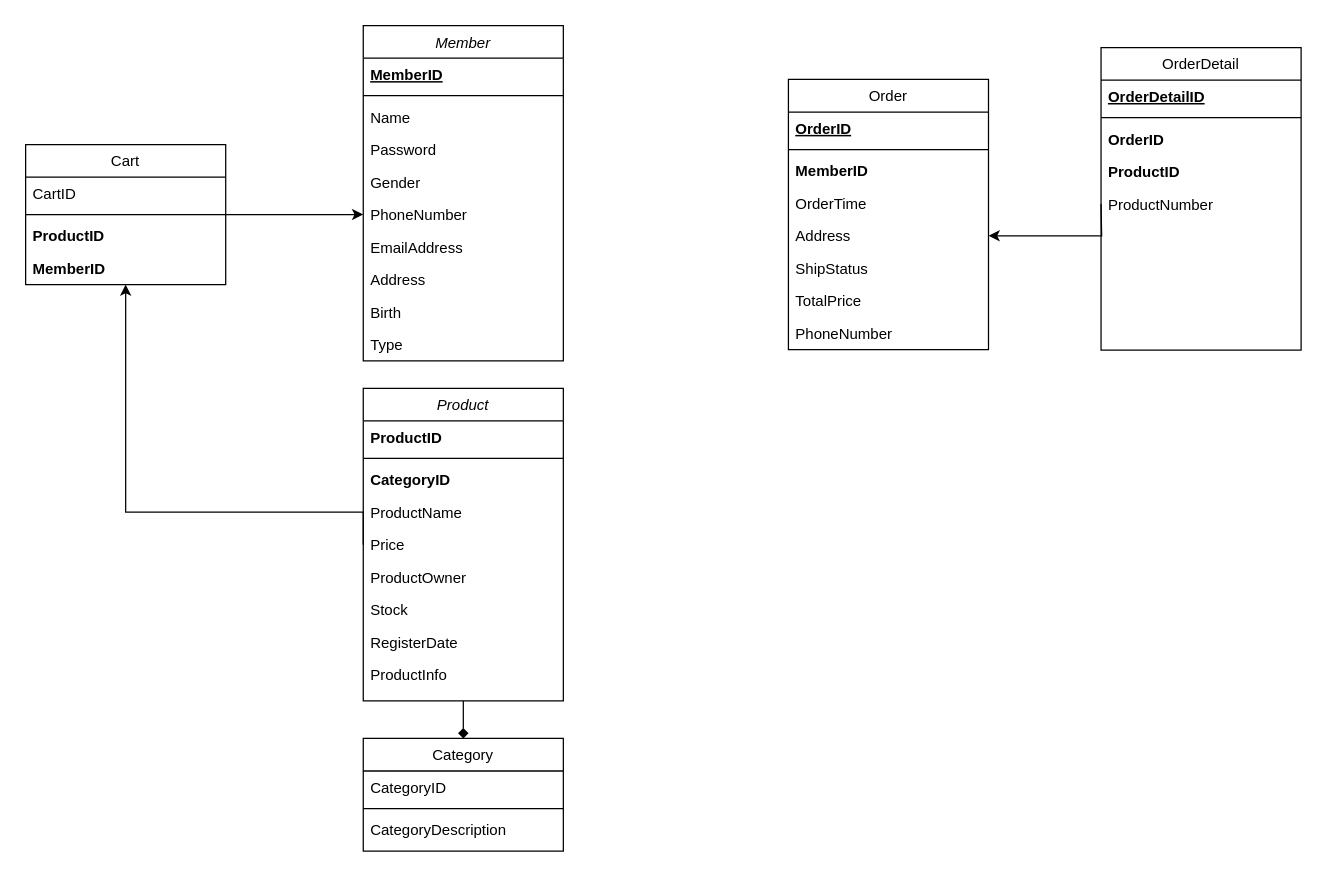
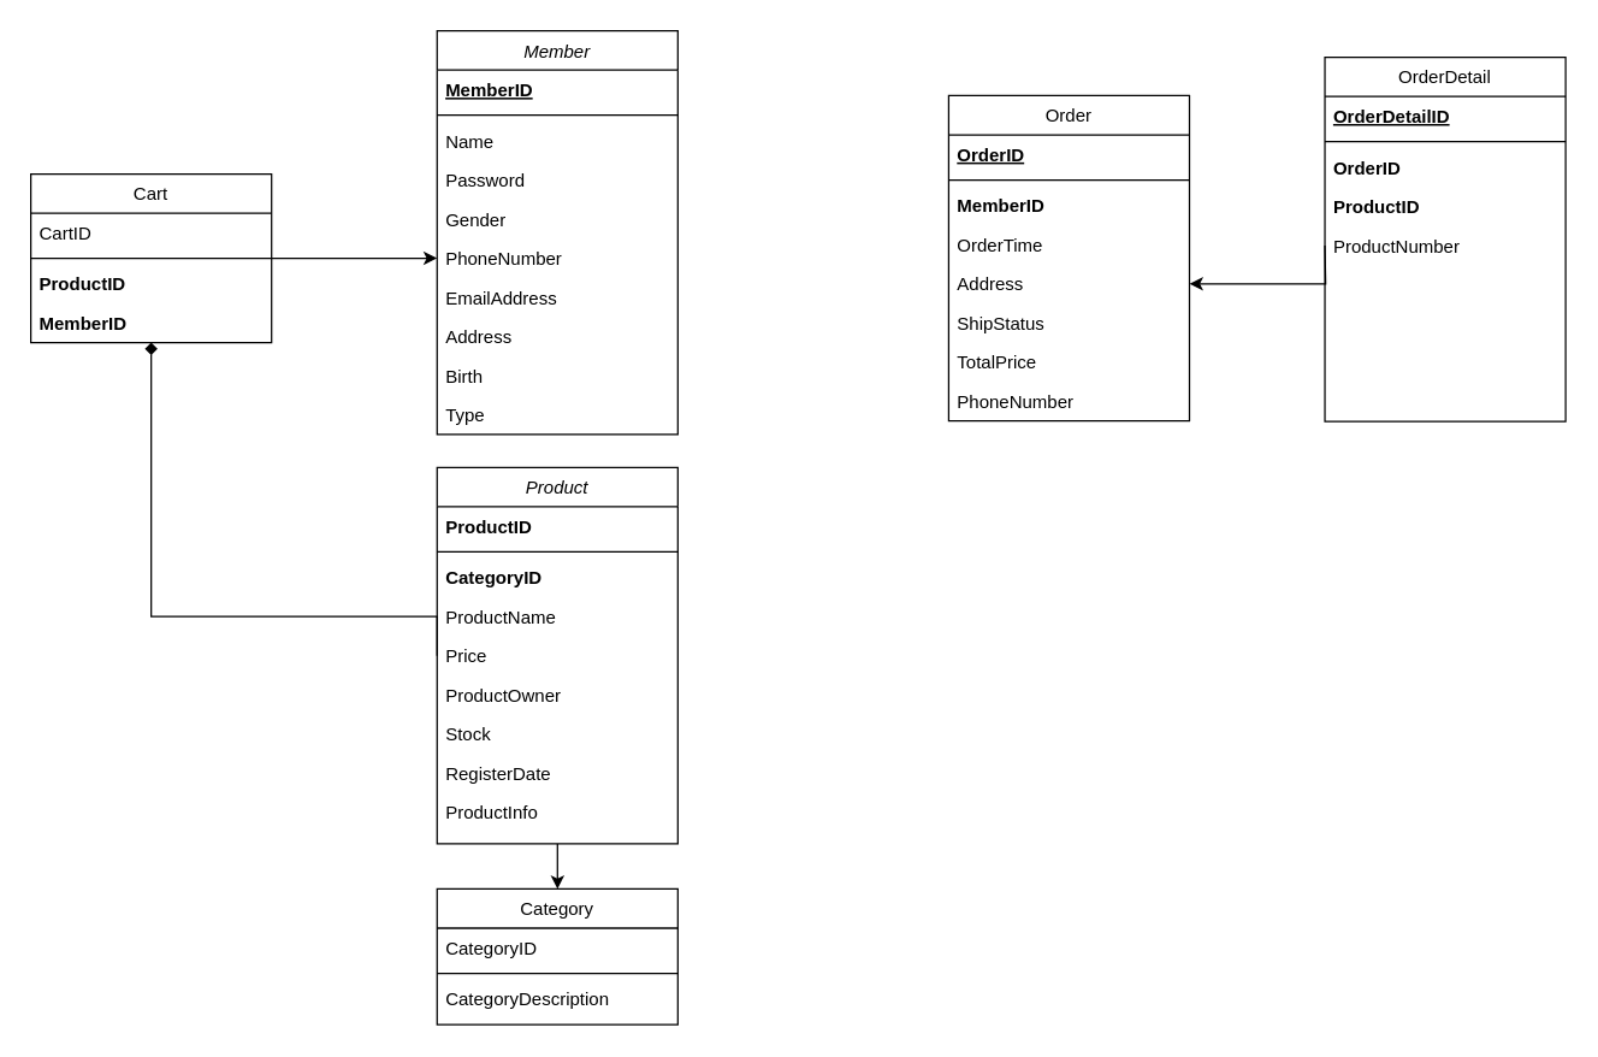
  <mxCell id="0" />
  <mxCell id="1" parent="0" />
  <mxCell id="2" value="Member" style="swimlane;fontStyle=2;align=center;verticalAlign=top;childLayout=stackLayout;horizontal=1;startSize=26;horizontalStack=0;resizeParent=1;resizeLast=0;collapsible=1;marginBottom=0;rounded=0;shadow=0;strokeWidth=1;" parent="1" vertex="1"><mxGeometry x="290" y="20" width="160" height="268" as="geometry"><mxRectangle x="230" y="140" width="160" height="26" as="alternateBounds" /></mxGeometry></mxCell>
  <mxCell id="3" value="MemberID" style="text;align=left;verticalAlign=top;spacingLeft=4;spacingRight=4;overflow=hidden;rotatable=0;points=[[0,0.5],[1,0.5]];portConstraint=eastwest;fontStyle=5" parent="2" vertex="1"><mxGeometry y="26" width="160" height="26" as="geometry" /></mxCell>
  <mxCell id="4" value="" style="line;html=1;strokeWidth=1;align=left;verticalAlign=middle;spacingTop=-1;spacingLeft=3;spacingRight=3;rotatable=0;labelPosition=right;points=[];portConstraint=eastwest;" parent="2" vertex="1"><mxGeometry y="52" width="160" height="8" as="geometry" /></mxCell>
  <mxCell id="5" value="Name" style="text;align=left;verticalAlign=top;spacingLeft=4;spacingRight=4;overflow=hidden;rotatable=0;points=[[0,0.5],[1,0.5]];portConstraint=eastwest;" parent="2" vertex="1"><mxGeometry y="60" width="160" height="26" as="geometry" /></mxCell>
  <mxCell id="6" value="Password" style="text;align=left;verticalAlign=top;spacingLeft=4;spacingRight=4;overflow=hidden;rotatable=0;points=[[0,0.5],[1,0.5]];portConstraint=eastwest;" parent="2" vertex="1"><mxGeometry y="86" width="160" height="26" as="geometry" /></mxCell>
  <mxCell id="7" value="Gender" style="text;align=left;verticalAlign=top;spacingLeft=4;spacingRight=4;overflow=hidden;rotatable=0;points=[[0,0.5],[1,0.5]];portConstraint=eastwest;rounded=0;shadow=0;html=0;" parent="2" vertex="1"><mxGeometry y="112" width="160" height="26" as="geometry" /></mxCell>
  <mxCell id="8" value="PhoneNumber" style="text;align=left;verticalAlign=top;spacingLeft=4;spacingRight=4;overflow=hidden;rotatable=0;points=[[0,0.5],[1,0.5]];portConstraint=eastwest;rounded=0;shadow=0;html=0;" parent="2" vertex="1"><mxGeometry y="138" width="160" height="26" as="geometry" /></mxCell>
  <mxCell id="9" value="EmailAddress" style="text;align=left;verticalAlign=top;spacingLeft=4;spacingRight=4;overflow=hidden;rotatable=0;points=[[0,0.5],[1,0.5]];portConstraint=eastwest;rounded=0;shadow=0;html=0;" parent="2" vertex="1"><mxGeometry y="164" width="160" height="26" as="geometry" /></mxCell>
  <mxCell id="10" value="Address" style="text;align=left;verticalAlign=top;spacingLeft=4;spacingRight=4;overflow=hidden;rotatable=0;points=[[0,0.5],[1,0.5]];portConstraint=eastwest;rounded=0;shadow=0;html=0;" parent="2" vertex="1"><mxGeometry y="190" width="160" height="26" as="geometry" /></mxCell>
  <mxCell id="11" value="Birth" style="text;align=left;verticalAlign=top;spacingLeft=4;spacingRight=4;overflow=hidden;rotatable=0;points=[[0,0.5],[1,0.5]];portConstraint=eastwest;rounded=0;shadow=0;html=0;" parent="2" vertex="1"><mxGeometry y="216" width="160" height="26" as="geometry" /></mxCell>
  <mxCell id="12" value="Type" style="text;align=left;verticalAlign=top;spacingLeft=4;spacingRight=4;overflow=hidden;rotatable=0;points=[[0,0.5],[1,0.5]];portConstraint=eastwest;rounded=0;shadow=0;html=0;" parent="2" vertex="1"><mxGeometry y="242" width="160" height="26" as="geometry" /></mxCell>
  <mxCell id="13" value="Order" style="swimlane;fontStyle=0;align=center;verticalAlign=top;childLayout=stackLayout;horizontal=1;startSize=26;horizontalStack=0;resizeParent=1;resizeLast=0;collapsible=1;marginBottom=0;rounded=0;shadow=0;strokeWidth=1;" parent="1" vertex="1"><mxGeometry x="630" y="63" width="160" height="216" as="geometry"><mxRectangle x="550" y="140" width="160" height="26" as="alternateBounds" /></mxGeometry></mxCell>
  <mxCell id="14" value="OrderID" style="text;align=left;verticalAlign=top;spacingLeft=4;spacingRight=4;overflow=hidden;rotatable=0;points=[[0,0.5],[1,0.5]];portConstraint=eastwest;fontStyle=5" parent="13" vertex="1"><mxGeometry y="26" width="160" height="26" as="geometry" /></mxCell>
  <mxCell id="15" value="" style="line;html=1;strokeWidth=1;align=left;verticalAlign=middle;spacingTop=-1;spacingLeft=3;spacingRight=3;rotatable=0;labelPosition=right;points=[];portConstraint=eastwest;" parent="13" vertex="1"><mxGeometry y="52" width="160" height="8" as="geometry" /></mxCell>
  <mxCell id="16" value="MemberID&#10;" style="text;align=left;verticalAlign=top;spacingLeft=4;spacingRight=4;overflow=hidden;rotatable=0;points=[[0,0.5],[1,0.5]];portConstraint=eastwest;fontStyle=1" parent="13" vertex="1"><mxGeometry y="60" width="160" height="26" as="geometry" /></mxCell>
  <mxCell id="17" value="OrderTime" style="text;align=left;verticalAlign=top;spacingLeft=4;spacingRight=4;overflow=hidden;rotatable=0;points=[[0,0.5],[1,0.5]];portConstraint=eastwest;" parent="13" vertex="1"><mxGeometry y="86" width="160" height="26" as="geometry" /></mxCell>
  <mxCell id="18" value="Address" style="text;align=left;verticalAlign=top;spacingLeft=4;spacingRight=4;overflow=hidden;rotatable=0;points=[[0,0.5],[1,0.5]];portConstraint=eastwest;" parent="13" vertex="1"><mxGeometry y="112" width="160" height="26" as="geometry" /></mxCell>
  <mxCell id="19" value="ShipStatus" style="text;align=left;verticalAlign=top;spacingLeft=4;spacingRight=4;overflow=hidden;rotatable=0;points=[[0,0.5],[1,0.5]];portConstraint=eastwest;" parent="13" vertex="1"><mxGeometry y="138" width="160" height="26" as="geometry" /></mxCell>
  <mxCell id="20" value="TotalPrice" style="text;align=left;verticalAlign=top;spacingLeft=4;spacingRight=4;overflow=hidden;rotatable=0;points=[[0,0.5],[1,0.5]];portConstraint=eastwest;" parent="13" vertex="1"><mxGeometry y="164" width="160" height="26" as="geometry" /></mxCell>
  <mxCell id="21" value="PhoneNumber" style="text;align=left;verticalAlign=top;spacingLeft=4;spacingRight=4;overflow=hidden;rotatable=0;points=[[0,0.5],[1,0.5]];portConstraint=eastwest;" parent="13" vertex="1"><mxGeometry y="190" width="160" height="26" as="geometry" /></mxCell>
- <mxCell id="22" style="edgeStyle=orthogonalEdgeStyle;rounded=0;orthogonalLoop=1;jettySize=auto;html=1;exitX=0;exitY=0.5;exitDx=0;exitDy=0;" parent="1" source="29" target="35" edge="1"><mxGeometry relative="1" as="geometry"><Array as="points"><mxPoint x="100" y="409" /></Array></mxGeometry></mxCell>
- <mxCell id="23" style="edgeStyle=orthogonalEdgeStyle;rounded=0;orthogonalLoop=1;jettySize=auto;html=1;exitX=0.5;exitY=1;exitDx=0;exitDy=0;entryX=0.5;entryY=0;entryDx=0;entryDy=0;endArrow=diamond;" parent="1" source="24" target="40" edge="1"><mxGeometry relative="1" as="geometry" /></mxCell>
+ <mxCell id="22" style="edgeStyle=orthogonalEdgeStyle;rounded=0;orthogonalLoop=1;jettySize=auto;html=1;exitX=0;exitY=0.5;exitDx=0;exitDy=0;endArrow=diamond;" parent="1" source="29" target="35" edge="1"><mxGeometry relative="1" as="geometry"><Array as="points"><mxPoint x="100" y="409" /></Array></mxGeometry></mxCell>
+ <mxCell id="23" style="edgeStyle=orthogonalEdgeStyle;rounded=0;orthogonalLoop=1;jettySize=auto;html=1;exitX=0.5;exitY=1;exitDx=0;exitDy=0;entryX=0.5;entryY=0;entryDx=0;entryDy=0;" parent="1" source="24" target="40" edge="1"><mxGeometry relative="1" as="geometry" /></mxCell>
  <mxCell id="24" value="Product" style="swimlane;fontStyle=2;align=center;verticalAlign=top;childLayout=stackLayout;horizontal=1;startSize=26;horizontalStack=0;resizeParent=1;resizeLast=0;collapsible=1;marginBottom=0;rounded=0;shadow=0;strokeWidth=1;" parent="1" vertex="1"><mxGeometry x="290" y="310" width="160" height="250" as="geometry"><mxRectangle x="230" y="140" width="160" height="26" as="alternateBounds" /></mxGeometry></mxCell>
  <mxCell id="25" value="ProductID" style="text;align=left;verticalAlign=top;spacingLeft=4;spacingRight=4;overflow=hidden;rotatable=0;points=[[0,0.5],[1,0.5]];portConstraint=eastwest;fontStyle=1" parent="24" vertex="1"><mxGeometry y="26" width="160" height="26" as="geometry" /></mxCell>
  <mxCell id="26" value="" style="line;html=1;strokeWidth=1;align=left;verticalAlign=middle;spacingTop=-1;spacingLeft=3;spacingRight=3;rotatable=0;labelPosition=right;points=[];portConstraint=eastwest;" parent="24" vertex="1"><mxGeometry y="52" width="160" height="8" as="geometry" /></mxCell>
  <mxCell id="27" value="CategoryID" style="text;align=left;verticalAlign=top;spacingLeft=4;spacingRight=4;overflow=hidden;rotatable=0;points=[[0,0.5],[1,0.5]];portConstraint=eastwest;fontStyle=1" parent="24" vertex="1"><mxGeometry y="60" width="160" height="26" as="geometry" /></mxCell>
  <mxCell id="28" value="ProductName" style="text;align=left;verticalAlign=top;spacingLeft=4;spacingRight=4;overflow=hidden;rotatable=0;points=[[0,0.5],[1,0.5]];portConstraint=eastwest;" parent="24" vertex="1"><mxGeometry y="86" width="160" height="26" as="geometry" /></mxCell>
  <mxCell id="29" value="Price" style="text;align=left;verticalAlign=top;spacingLeft=4;spacingRight=4;overflow=hidden;rotatable=0;points=[[0,0.5],[1,0.5]];portConstraint=eastwest;rounded=0;shadow=0;html=0;" parent="24" vertex="1"><mxGeometry y="112" width="160" height="26" as="geometry" /></mxCell>
  <mxCell id="30" value="ProductOwner" style="text;align=left;verticalAlign=top;spacingLeft=4;spacingRight=4;overflow=hidden;rotatable=0;points=[[0,0.5],[1,0.5]];portConstraint=eastwest;rounded=0;shadow=0;html=0;" parent="24" vertex="1"><mxGeometry y="138" width="160" height="26" as="geometry" /></mxCell>
  <mxCell id="31" value="Stock" style="text;align=left;verticalAlign=top;spacingLeft=4;spacingRight=4;overflow=hidden;rotatable=0;points=[[0,0.5],[1,0.5]];portConstraint=eastwest;rounded=0;shadow=0;html=0;" parent="24" vertex="1"><mxGeometry y="164" width="160" height="26" as="geometry" /></mxCell>
  <mxCell id="32" value="RegisterDate" style="text;align=left;verticalAlign=top;spacingLeft=4;spacingRight=4;overflow=hidden;rotatable=0;points=[[0,0.5],[1,0.5]];portConstraint=eastwest;rounded=0;shadow=0;html=0;" parent="24" vertex="1"><mxGeometry y="190" width="160" height="26" as="geometry" /></mxCell>
  <mxCell id="33" value="ProductInfo" style="text;align=left;verticalAlign=top;spacingLeft=4;spacingRight=4;overflow=hidden;rotatable=0;points=[[0,0.5],[1,0.5]];portConstraint=eastwest;rounded=0;shadow=0;html=0;" parent="24" vertex="1"><mxGeometry y="216" width="160" height="26" as="geometry" /></mxCell>
  <mxCell id="34" value="" style="edgeStyle=orthogonalEdgeStyle;rounded=0;orthogonalLoop=1;jettySize=auto;html=1;" parent="1" source="35" target="8" edge="1"><mxGeometry relative="1" as="geometry" /></mxCell>
  <mxCell id="35" value="Cart" style="swimlane;fontStyle=0;align=center;verticalAlign=top;childLayout=stackLayout;horizontal=1;startSize=26;horizontalStack=0;resizeParent=1;resizeLast=0;collapsible=1;marginBottom=0;rounded=0;shadow=0;strokeWidth=1;" parent="1" vertex="1"><mxGeometry x="20" y="115" width="160" height="112" as="geometry"><mxRectangle x="550" y="140" width="160" height="26" as="alternateBounds" /></mxGeometry></mxCell>
  <mxCell id="36" value="CartID" style="text;align=left;verticalAlign=top;spacingLeft=4;spacingRight=4;overflow=hidden;rotatable=0;points=[[0,0.5],[1,0.5]];portConstraint=eastwest;" parent="35" vertex="1"><mxGeometry y="26" width="160" height="26" as="geometry" /></mxCell>
  <mxCell id="37" value="" style="line;html=1;strokeWidth=1;align=left;verticalAlign=middle;spacingTop=-1;spacingLeft=3;spacingRight=3;rotatable=0;labelPosition=right;points=[];portConstraint=eastwest;" parent="35" vertex="1"><mxGeometry y="52" width="160" height="8" as="geometry" /></mxCell>
  <mxCell id="38" value="ProductID" style="text;align=left;verticalAlign=top;spacingLeft=4;spacingRight=4;overflow=hidden;rotatable=0;points=[[0,0.5],[1,0.5]];portConstraint=eastwest;fontStyle=1" parent="35" vertex="1"><mxGeometry y="60" width="160" height="26" as="geometry" /></mxCell>
  <mxCell id="39" value="MemberID" style="text;align=left;verticalAlign=top;spacingLeft=4;spacingRight=4;overflow=hidden;rotatable=0;points=[[0,0.5],[1,0.5]];portConstraint=eastwest;fontStyle=1" parent="35" vertex="1"><mxGeometry y="86" width="160" height="26" as="geometry" /></mxCell>
  <mxCell id="40" value="Category" style="swimlane;fontStyle=0;align=center;verticalAlign=top;childLayout=stackLayout;horizontal=1;startSize=26;horizontalStack=0;resizeParent=1;resizeLast=0;collapsible=1;marginBottom=0;rounded=0;shadow=0;strokeWidth=1;" parent="1" vertex="1"><mxGeometry x="290" y="590" width="160" height="90" as="geometry"><mxRectangle x="550" y="140" width="160" height="26" as="alternateBounds" /></mxGeometry></mxCell>
  <mxCell id="41" value="CategoryID" style="text;align=left;verticalAlign=top;spacingLeft=4;spacingRight=4;overflow=hidden;rotatable=0;points=[[0,0.5],[1,0.5]];portConstraint=eastwest;" parent="40" vertex="1"><mxGeometry y="26" width="160" height="26" as="geometry" /></mxCell>
  <mxCell id="42" value="" style="line;html=1;strokeWidth=1;align=left;verticalAlign=middle;spacingTop=-1;spacingLeft=3;spacingRight=3;rotatable=0;labelPosition=right;points=[];portConstraint=eastwest;" parent="40" vertex="1"><mxGeometry y="52" width="160" height="8" as="geometry" /></mxCell>
  <mxCell id="43" value="CategoryDescription" style="text;align=left;verticalAlign=top;spacingLeft=4;spacingRight=4;overflow=hidden;rotatable=0;points=[[0,0.5],[1,0.5]];portConstraint=eastwest;" parent="40" vertex="1"><mxGeometry y="60" width="160" height="30" as="geometry" /></mxCell>
  <mxCell id="44" value="OrderDetail" style="swimlane;fontStyle=0;align=center;verticalAlign=top;childLayout=stackLayout;horizontal=1;startSize=26;horizontalStack=0;resizeParent=1;resizeLast=0;collapsible=1;marginBottom=0;rounded=0;shadow=0;strokeWidth=1;" parent="1" vertex="1"><mxGeometry x="880" y="37.5" width="160" height="242" as="geometry"><mxRectangle x="550" y="140" width="160" height="26" as="alternateBounds" /></mxGeometry></mxCell>
  <mxCell id="45" value="OrderDetailID" style="text;align=left;verticalAlign=top;spacingLeft=4;spacingRight=4;overflow=hidden;rotatable=0;points=[[0,0.5],[1,0.5]];portConstraint=eastwest;fontStyle=5" parent="44" vertex="1"><mxGeometry y="26" width="160" height="26" as="geometry" /></mxCell>
  <mxCell id="46" value="" style="line;html=1;strokeWidth=1;align=left;verticalAlign=middle;spacingTop=-1;spacingLeft=3;spacingRight=3;rotatable=0;labelPosition=right;points=[];portConstraint=eastwest;" parent="44" vertex="1"><mxGeometry y="52" width="160" height="8" as="geometry" /></mxCell>
  <mxCell id="47" value="OrderID" style="text;align=left;verticalAlign=top;spacingLeft=4;spacingRight=4;overflow=hidden;rotatable=0;points=[[0,0.5],[1,0.5]];portConstraint=eastwest;fontStyle=1" parent="44" vertex="1"><mxGeometry y="60" width="160" height="26" as="geometry" /></mxCell>
  <mxCell id="48" value="ProductID" style="text;align=left;verticalAlign=top;spacingLeft=4;spacingRight=4;overflow=hidden;rotatable=0;points=[[0,0.5],[1,0.5]];portConstraint=eastwest;fontStyle=1" parent="44" vertex="1"><mxGeometry y="86" width="160" height="26" as="geometry" /></mxCell>
  <mxCell id="49" value="ProductNumber" style="text;align=left;verticalAlign=top;spacingLeft=4;spacingRight=4;overflow=hidden;rotatable=0;points=[[0,0.5],[1,0.5]];portConstraint=eastwest;fontStyle=0" parent="44" vertex="1"><mxGeometry y="112" width="160" height="26" as="geometry" /></mxCell>
  <mxCell id="50" style="edgeStyle=orthogonalEdgeStyle;rounded=0;orthogonalLoop=1;jettySize=auto;html=1;exitX=0;exitY=0.5;exitDx=0;exitDy=0;entryX=1;entryY=0.5;entryDx=0;entryDy=0;" parent="1" target="18" edge="1"><mxGeometry relative="1" as="geometry"><mxPoint x="880" y="162.5" as="sourcePoint" /><mxPoint x="800" y="190" as="targetPoint" /></mxGeometry></mxCell>
